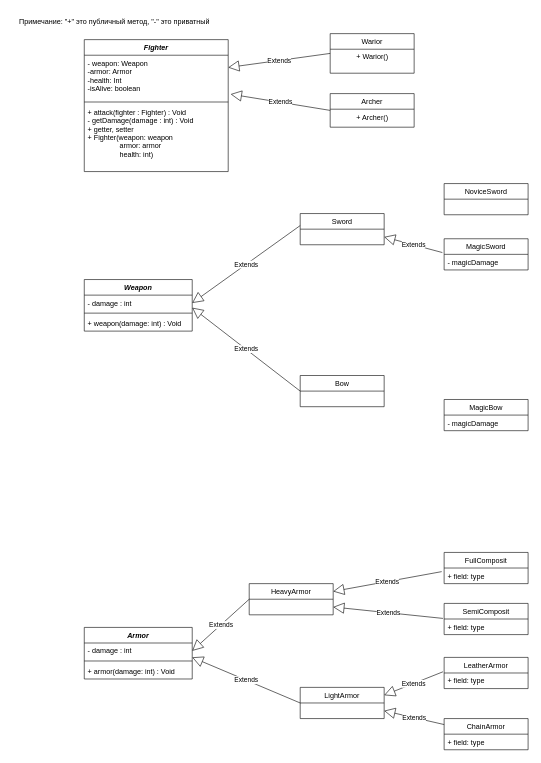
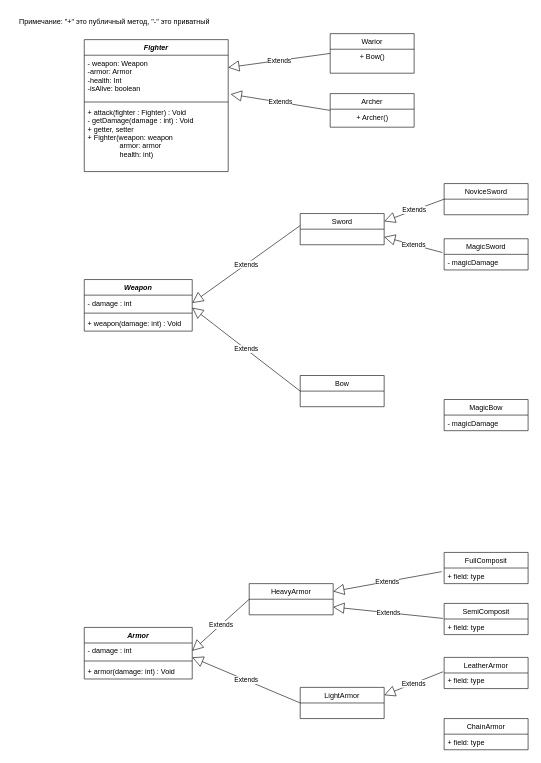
  <mxCell id="0" />
  <mxCell id="1" parent="0" />
  <mxCell id="2" value="Fighter" style="swimlane;fontStyle=3;align=center;verticalAlign=top;childLayout=stackLayout;horizontal=1;startSize=26;horizontalStack=0;resizeParent=1;resizeParentMax=0;resizeLast=0;collapsible=1;marginBottom=0;" vertex="1" parent="1"><mxGeometry x="140" y="65" width="240" height="220" as="geometry" /></mxCell>
  <mxCell id="3" value="- weapon: Weapon&#10;-armor: Armor&#10;-health: Int&#10;-isAlive: boolean&#10;&#10;" style="text;strokeColor=none;fillColor=none;align=left;verticalAlign=top;spacingLeft=4;spacingRight=4;overflow=hidden;rotatable=0;points=[[0,0.5],[1,0.5]];portConstraint=eastwest;" vertex="1" parent="2"><mxGeometry y="26" width="240" height="74" as="geometry" /></mxCell>
  <mxCell id="4" value="" style="line;strokeWidth=1;fillColor=none;align=left;verticalAlign=middle;spacingTop=-1;spacingLeft=3;spacingRight=3;rotatable=0;labelPosition=right;points=[];portConstraint=eastwest;strokeColor=inherit;" vertex="1" parent="2"><mxGeometry y="100" width="240" height="8" as="geometry" /></mxCell>
  <mxCell id="5" value="+ attack(fighter : Fighter) : Void&#10;- getDamage(damage : int) : Void&#10;+ getter, setter&#10;+ Fighter(weapon: weapon&#10;                armor: armor&#10;                health: int)&#10;&#10;" style="text;strokeColor=none;fillColor=none;align=left;verticalAlign=top;spacingLeft=4;spacingRight=4;overflow=hidden;rotatable=0;points=[[0,0.5],[1,0.5]];portConstraint=eastwest;" vertex="1" parent="2"><mxGeometry y="108" width="240" height="112" as="geometry" /></mxCell>
  <mxCell id="6" value="Примечание: &quot;+&quot; это публичный метод, &quot;-&quot; это приватный" style="text;html=1;align=center;verticalAlign=middle;resizable=0;points=[];autosize=1;strokeColor=none;fillColor=none;" vertex="1" parent="1"><mxGeometry y="20" width="340" height="30" as="geometry" x="20" /></mxCell>
  <mxCell id="7" value="Warior" style="swimlane;fontStyle=0;childLayout=stackLayout;horizontal=1;startSize=26;fillColor=none;horizontalStack=0;resizeParent=1;resizeParentMax=0;resizeLast=0;collapsible=1;marginBottom=0;" vertex="1" parent="1"><mxGeometry x="550" y="55" width="140" height="66" as="geometry" /></mxCell>
- <mxCell id="8" value="&lt;div&gt;+ Warior()&lt;/div&gt;&lt;div&gt;&lt;br&gt;&lt;/div&gt;" style="text;html=1;align=center;verticalAlign=middle;resizable=0;points=[];autosize=1;strokeColor=none;fillColor=none;" vertex="1" parent="7"><mxGeometry y="26" width="140" height="40" as="geometry" /></mxCell>
+ <mxCell id="8" value="&lt;div&gt;+ Bow()&lt;/div&gt;&lt;div&gt;&lt;br&gt;&lt;/div&gt;" style="text;html=1;align=center;verticalAlign=middle;resizable=0;points=[];autosize=1;strokeColor=none;fillColor=none;" vertex="1" parent="7"><mxGeometry y="26" width="140" height="40" as="geometry" /></mxCell>
  <mxCell id="9" value="Archer" style="swimlane;fontStyle=0;childLayout=stackLayout;horizontal=1;startSize=26;fillColor=none;horizontalStack=0;resizeParent=1;resizeParentMax=0;resizeLast=0;collapsible=1;marginBottom=0;" vertex="1" parent="1"><mxGeometry x="550" y="155" width="140" height="56" as="geometry" /></mxCell>
  <mxCell id="10" value="+ Archer()" style="text;html=1;align=center;verticalAlign=middle;resizable=0;points=[];autosize=1;strokeColor=none;fillColor=none;" vertex="1" parent="9"><mxGeometry y="26" width="140" height="30" as="geometry" /></mxCell>
  <mxCell id="11" value="Extends" style="endArrow=block;endSize=16;endFill=0;html=1;rounded=0;exitX=0;exitY=0.5;exitDx=0;exitDy=0;entryX=1.017;entryY=0.878;entryDx=0;entryDy=0;entryPerimeter=0;" edge="1" parent="1" source="9" target="3"><mxGeometry width="160" relative="1" as="geometry"><mxPoint x="350" y="305" as="sourcePoint" /><mxPoint x="510" y="305" as="targetPoint" /></mxGeometry></mxCell>
  <mxCell id="12" value="Extends" style="endArrow=block;endSize=16;endFill=0;html=1;rounded=0;exitX=0;exitY=0.5;exitDx=0;exitDy=0;" edge="1" parent="1" source="7" target="3"><mxGeometry width="160" relative="1" as="geometry"><mxPoint x="350" y="305" as="sourcePoint" /><mxPoint x="510" y="305" as="targetPoint" /></mxGeometry></mxCell>
  <mxCell id="13" value="Sword" style="swimlane;fontStyle=0;childLayout=stackLayout;horizontal=1;startSize=26;fillColor=none;horizontalStack=0;resizeParent=1;resizeParentMax=0;resizeLast=0;collapsible=1;marginBottom=0;" vertex="1" parent="1"><mxGeometry x="500" y="355" width="140" height="52" as="geometry" /></mxCell>
  <mxCell id="14" value="Bow" style="swimlane;fontStyle=0;childLayout=stackLayout;horizontal=1;startSize=26;fillColor=none;horizontalStack=0;resizeParent=1;resizeParentMax=0;resizeLast=0;collapsible=1;marginBottom=0;" vertex="1" parent="1"><mxGeometry x="500" y="625" width="140" height="52" as="geometry" /></mxCell>
  <mxCell id="15" value="Extends" style="endArrow=block;endSize=16;endFill=0;html=1;rounded=0;exitX=0;exitY=0.385;exitDx=0;exitDy=0;exitPerimeter=0;entryX=1;entryY=0.5;entryDx=0;entryDy=0;" edge="1" parent="1" source="13" target="41"><mxGeometry width="160" relative="1" as="geometry"><mxPoint x="410" y="515" as="sourcePoint" /><mxPoint x="320" y="500" as="targetPoint" /></mxGeometry></mxCell>
  <mxCell id="16" value="Extends" style="endArrow=block;endSize=16;endFill=0;html=1;rounded=0;exitX=0;exitY=0.5;exitDx=0;exitDy=0;entryX=1;entryY=0.808;entryDx=0;entryDy=0;entryPerimeter=0;" edge="1" parent="1" source="14" target="41"><mxGeometry width="160" relative="1" as="geometry"><mxPoint x="360" y="565" as="sourcePoint" /><mxPoint x="320" y="530" as="targetPoint" /></mxGeometry></mxCell>
  <mxCell id="17" value="NoviceSword" style="swimlane;fontStyle=0;childLayout=stackLayout;horizontal=1;startSize=26;fillColor=none;horizontalStack=0;resizeParent=1;resizeParentMax=0;resizeLast=0;collapsible=1;marginBottom=0;" vertex="1" parent="1"><mxGeometry x="740" y="305" width="140" height="52" as="geometry" /></mxCell>
  <mxCell id="18" value="MagicSword" style="swimlane;fontStyle=0;childLayout=stackLayout;horizontal=1;startSize=26;fillColor=none;horizontalStack=0;resizeParent=1;resizeParentMax=0;resizeLast=0;collapsible=1;marginBottom=0;" vertex="1" parent="1"><mxGeometry x="740" y="397" width="140" height="52" as="geometry" /></mxCell>
  <mxCell id="19" value="- magicDamage" style="text;strokeColor=none;fillColor=none;align=left;verticalAlign=top;spacingLeft=4;spacingRight=4;overflow=hidden;rotatable=0;points=[[0,0.5],[1,0.5]];portConstraint=eastwest;" vertex="1" parent="18"><mxGeometry y="26" width="140" height="26" as="geometry" /></mxCell>
  <mxCell id="20" value="MagicBow" style="swimlane;fontStyle=0;childLayout=stackLayout;horizontal=1;startSize=26;fillColor=none;horizontalStack=0;resizeParent=1;resizeParentMax=0;resizeLast=0;collapsible=1;marginBottom=0;" vertex="1" parent="1"><mxGeometry x="740" y="665" width="140" height="52" as="geometry" /></mxCell>
  <mxCell id="21" value="- magicDamage" style="text;strokeColor=none;fillColor=none;align=left;verticalAlign=top;spacingLeft=4;spacingRight=4;overflow=hidden;rotatable=0;points=[[0,0.5],[1,0.5]];portConstraint=eastwest;" vertex="1" parent="20"><mxGeometry y="26" width="140" height="26" as="geometry" /></mxCell>
  <mxCell id="22" value="LightArmor" style="swimlane;fontStyle=0;childLayout=stackLayout;horizontal=1;startSize=26;fillColor=none;horizontalStack=0;resizeParent=1;resizeParentMax=0;resizeLast=0;collapsible=1;marginBottom=0;" vertex="1" parent="1"><mxGeometry x="500" y="1145" width="140" height="52" as="geometry" /></mxCell>
  <mxCell id="23" value="HeavyArmor" style="swimlane;fontStyle=0;childLayout=stackLayout;horizontal=1;startSize=26;fillColor=none;horizontalStack=0;resizeParent=1;resizeParentMax=0;resizeLast=0;collapsible=1;marginBottom=0;" vertex="1" parent="1"><mxGeometry x="415" y="972" width="140" height="52" as="geometry" /></mxCell>
  <mxCell id="24" value="FullComposit" style="swimlane;fontStyle=0;childLayout=stackLayout;horizontal=1;startSize=26;fillColor=none;horizontalStack=0;resizeParent=1;resizeParentMax=0;resizeLast=0;collapsible=1;marginBottom=0;" vertex="1" parent="1"><mxGeometry x="740" y="920" width="140" height="52" as="geometry" /></mxCell>
  <mxCell id="25" value="+ field: type" style="text;strokeColor=none;fillColor=none;align=left;verticalAlign=top;spacingLeft=4;spacingRight=4;overflow=hidden;rotatable=0;points=[[0,0.5],[1,0.5]];portConstraint=eastwest;" vertex="1" parent="24"><mxGeometry y="26" width="140" height="26" as="geometry" /></mxCell>
  <mxCell id="26" value="SemiComposit" style="swimlane;fontStyle=0;childLayout=stackLayout;horizontal=1;startSize=26;fillColor=none;horizontalStack=0;resizeParent=1;resizeParentMax=0;resizeLast=0;collapsible=1;marginBottom=0;" vertex="1" parent="1"><mxGeometry x="740" y="1005" width="140" height="52" as="geometry" /></mxCell>
  <mxCell id="27" value="+ field: type" style="text;strokeColor=none;fillColor=none;align=left;verticalAlign=top;spacingLeft=4;spacingRight=4;overflow=hidden;rotatable=0;points=[[0,0.5],[1,0.5]];portConstraint=eastwest;" vertex="1" parent="26"><mxGeometry y="26" width="140" height="26" as="geometry" /></mxCell>
  <mxCell id="28" value="LeatherArmor" style="swimlane;fontStyle=0;childLayout=stackLayout;horizontal=1;startSize=26;fillColor=none;horizontalStack=0;resizeParent=1;resizeParentMax=0;resizeLast=0;collapsible=1;marginBottom=0;" vertex="1" parent="1"><mxGeometry x="740" y="1095" width="140" height="52" as="geometry" /></mxCell>
  <mxCell id="29" value="+ field: type" style="text;strokeColor=none;fillColor=none;align=left;verticalAlign=top;spacingLeft=4;spacingRight=4;overflow=hidden;rotatable=0;points=[[0,0.5],[1,0.5]];portConstraint=eastwest;" vertex="1" parent="28"><mxGeometry y="26" width="140" height="26" as="geometry" /></mxCell>
  <mxCell id="30" value="ChainArmor" style="swimlane;fontStyle=0;childLayout=stackLayout;horizontal=1;startSize=26;fillColor=none;horizontalStack=0;resizeParent=1;resizeParentMax=0;resizeLast=0;collapsible=1;marginBottom=0;" vertex="1" parent="1"><mxGeometry x="740" y="1197" width="140" height="52" as="geometry" /></mxCell>
  <mxCell id="31" value="+ field: type" style="text;strokeColor=none;fillColor=none;align=left;verticalAlign=top;spacingLeft=4;spacingRight=4;overflow=hidden;rotatable=0;points=[[0,0.5],[1,0.5]];portConstraint=eastwest;" vertex="1" parent="30"><mxGeometry y="26" width="140" height="26" as="geometry" /></mxCell>
+ <mxCell id="32" value="Extends" style="endArrow=block;endSize=16;endFill=0;html=1;rounded=0;exitX=0;exitY=0.5;exitDx=0;exitDy=0;entryX=1;entryY=0.25;entryDx=0;entryDy=0;" edge="1" parent="1" source="17" target="13"><mxGeometry width="160" relative="1" as="geometry"><mxPoint x="510" y="565" as="sourcePoint" /><mxPoint x="670" y="565" as="targetPoint" /></mxGeometry></mxCell>
  <mxCell id="33" value="Extends" style="endArrow=block;endSize=16;endFill=0;html=1;rounded=0;exitX=-0.021;exitY=-0.115;exitDx=0;exitDy=0;exitPerimeter=0;entryX=1;entryY=0.75;entryDx=0;entryDy=0;" edge="1" parent="1" source="19" target="13"><mxGeometry width="160" relative="1" as="geometry"><mxPoint x="510" y="565" as="sourcePoint" /><mxPoint x="670" y="565" as="targetPoint" /></mxGeometry></mxCell>
  <mxCell id="34" value="Extends" style="endArrow=block;endSize=16;endFill=0;html=1;rounded=0;exitX=0;exitY=0.5;exitDx=0;exitDy=0;entryX=1;entryY=0.5;entryDx=0;entryDy=0;" edge="1" parent="1" source="23" target="45"><mxGeometry width="160" relative="1" as="geometry"><mxPoint x="510" y="1095" as="sourcePoint" /><mxPoint x="320" y="1075" as="targetPoint" /></mxGeometry></mxCell>
  <mxCell id="35" value="Extends" style="endArrow=block;endSize=16;endFill=0;html=1;rounded=0;exitX=0;exitY=0.5;exitDx=0;exitDy=0;entryX=1;entryY=0.923;entryDx=0;entryDy=0;entryPerimeter=0;" edge="1" parent="1" source="22" target="45"><mxGeometry width="160" relative="1" as="geometry"><mxPoint x="510" y="1095" as="sourcePoint" /><mxPoint x="320" y="1102" as="targetPoint" /></mxGeometry></mxCell>
  <mxCell id="36" value="Extends" style="endArrow=block;endSize=16;endFill=0;html=1;rounded=0;exitX=-0.029;exitY=0.231;exitDx=0;exitDy=0;exitPerimeter=0;entryX=1;entryY=0.25;entryDx=0;entryDy=0;" edge="1" parent="1" source="25" target="23"><mxGeometry width="160" relative="1" as="geometry"><mxPoint x="510" y="1155" as="sourcePoint" /><mxPoint x="670" y="1155" as="targetPoint" /></mxGeometry></mxCell>
  <mxCell id="37" value="Extends" style="endArrow=block;endSize=16;endFill=0;html=1;rounded=0;exitX=-0.014;exitY=-0.038;exitDx=0;exitDy=0;exitPerimeter=0;entryX=1;entryY=0.75;entryDx=0;entryDy=0;" edge="1" parent="1" source="27" target="23"><mxGeometry width="160" relative="1" as="geometry"><mxPoint x="510" y="1155" as="sourcePoint" /><mxPoint x="670" y="1155" as="targetPoint" /></mxGeometry></mxCell>
  <mxCell id="38" value="Extends" style="endArrow=block;endSize=16;endFill=0;html=1;rounded=0;exitX=-0.014;exitY=-0.077;exitDx=0;exitDy=0;exitPerimeter=0;entryX=1;entryY=0.25;entryDx=0;entryDy=0;" edge="1" parent="1" source="29" target="22"><mxGeometry width="160" relative="1" as="geometry"><mxPoint x="510" y="1155" as="sourcePoint" /><mxPoint x="670" y="1155" as="targetPoint" /></mxGeometry></mxCell>
- <mxCell id="39" value="Extends" style="endArrow=block;endSize=16;endFill=0;html=1;rounded=0;exitX=0;exitY=0.192;exitDx=0;exitDy=0;exitPerimeter=0;entryX=1;entryY=0.75;entryDx=0;entryDy=0;" edge="1" parent="1" source="30" target="22"><mxGeometry width="160" relative="1" as="geometry"><mxPoint x="510" y="1155" as="sourcePoint" /><mxPoint x="670" y="1155" as="targetPoint" /></mxGeometry></mxCell>
  <mxCell id="40" value="Weapon" style="swimlane;fontStyle=3;align=center;verticalAlign=top;childLayout=stackLayout;horizontal=1;startSize=26;horizontalStack=0;resizeParent=1;resizeParentMax=0;resizeLast=0;collapsible=1;marginBottom=0;" vertex="1" parent="1"><mxGeometry x="140" y="465" width="180" height="86" as="geometry" /></mxCell>
  <mxCell id="41" value="- damage : int" style="text;strokeColor=none;fillColor=none;align=left;verticalAlign=top;spacingLeft=4;spacingRight=4;overflow=hidden;rotatable=0;points=[[0,0.5],[1,0.5]];portConstraint=eastwest;" vertex="1" parent="40"><mxGeometry y="26" width="180" height="26" as="geometry" /></mxCell>
  <mxCell id="42" value="" style="line;strokeWidth=1;fillColor=none;align=left;verticalAlign=middle;spacingTop=-1;spacingLeft=3;spacingRight=3;rotatable=0;labelPosition=right;points=[];portConstraint=eastwest;strokeColor=inherit;" vertex="1" parent="40"><mxGeometry y="52" width="180" height="8" as="geometry" /></mxCell>
  <mxCell id="43" value="+ weapon(damage: int) : Void" style="text;strokeColor=none;fillColor=none;align=left;verticalAlign=top;spacingLeft=4;spacingRight=4;overflow=hidden;rotatable=0;points=[[0,0.5],[1,0.5]];portConstraint=eastwest;" vertex="1" parent="40"><mxGeometry y="60" width="180" height="26" as="geometry" /></mxCell>
  <mxCell id="44" value="Armor" style="swimlane;fontStyle=3;align=center;verticalAlign=top;childLayout=stackLayout;horizontal=1;startSize=26;horizontalStack=0;resizeParent=1;resizeParentMax=0;resizeLast=0;collapsible=1;marginBottom=0;" vertex="1" parent="1"><mxGeometry x="140" y="1045" width="180" height="86" as="geometry" /></mxCell>
  <mxCell id="45" value="- damage : int" style="text;strokeColor=none;fillColor=none;align=left;verticalAlign=top;spacingLeft=4;spacingRight=4;overflow=hidden;rotatable=0;points=[[0,0.5],[1,0.5]];portConstraint=eastwest;" vertex="1" parent="44"><mxGeometry y="26" width="180" height="26" as="geometry" /></mxCell>
  <mxCell id="46" value="" style="line;strokeWidth=1;fillColor=none;align=left;verticalAlign=middle;spacingTop=-1;spacingLeft=3;spacingRight=3;rotatable=0;labelPosition=right;points=[];portConstraint=eastwest;strokeColor=inherit;" vertex="1" parent="44"><mxGeometry y="52" width="180" height="8" as="geometry" /></mxCell>
  <mxCell id="47" value="+ armor(damage: int) : Void" style="text;strokeColor=none;fillColor=none;align=left;verticalAlign=top;spacingLeft=4;spacingRight=4;overflow=hidden;rotatable=0;points=[[0,0.5],[1,0.5]];portConstraint=eastwest;" vertex="1" parent="44"><mxGeometry y="60" width="180" height="26" as="geometry" /></mxCell>
